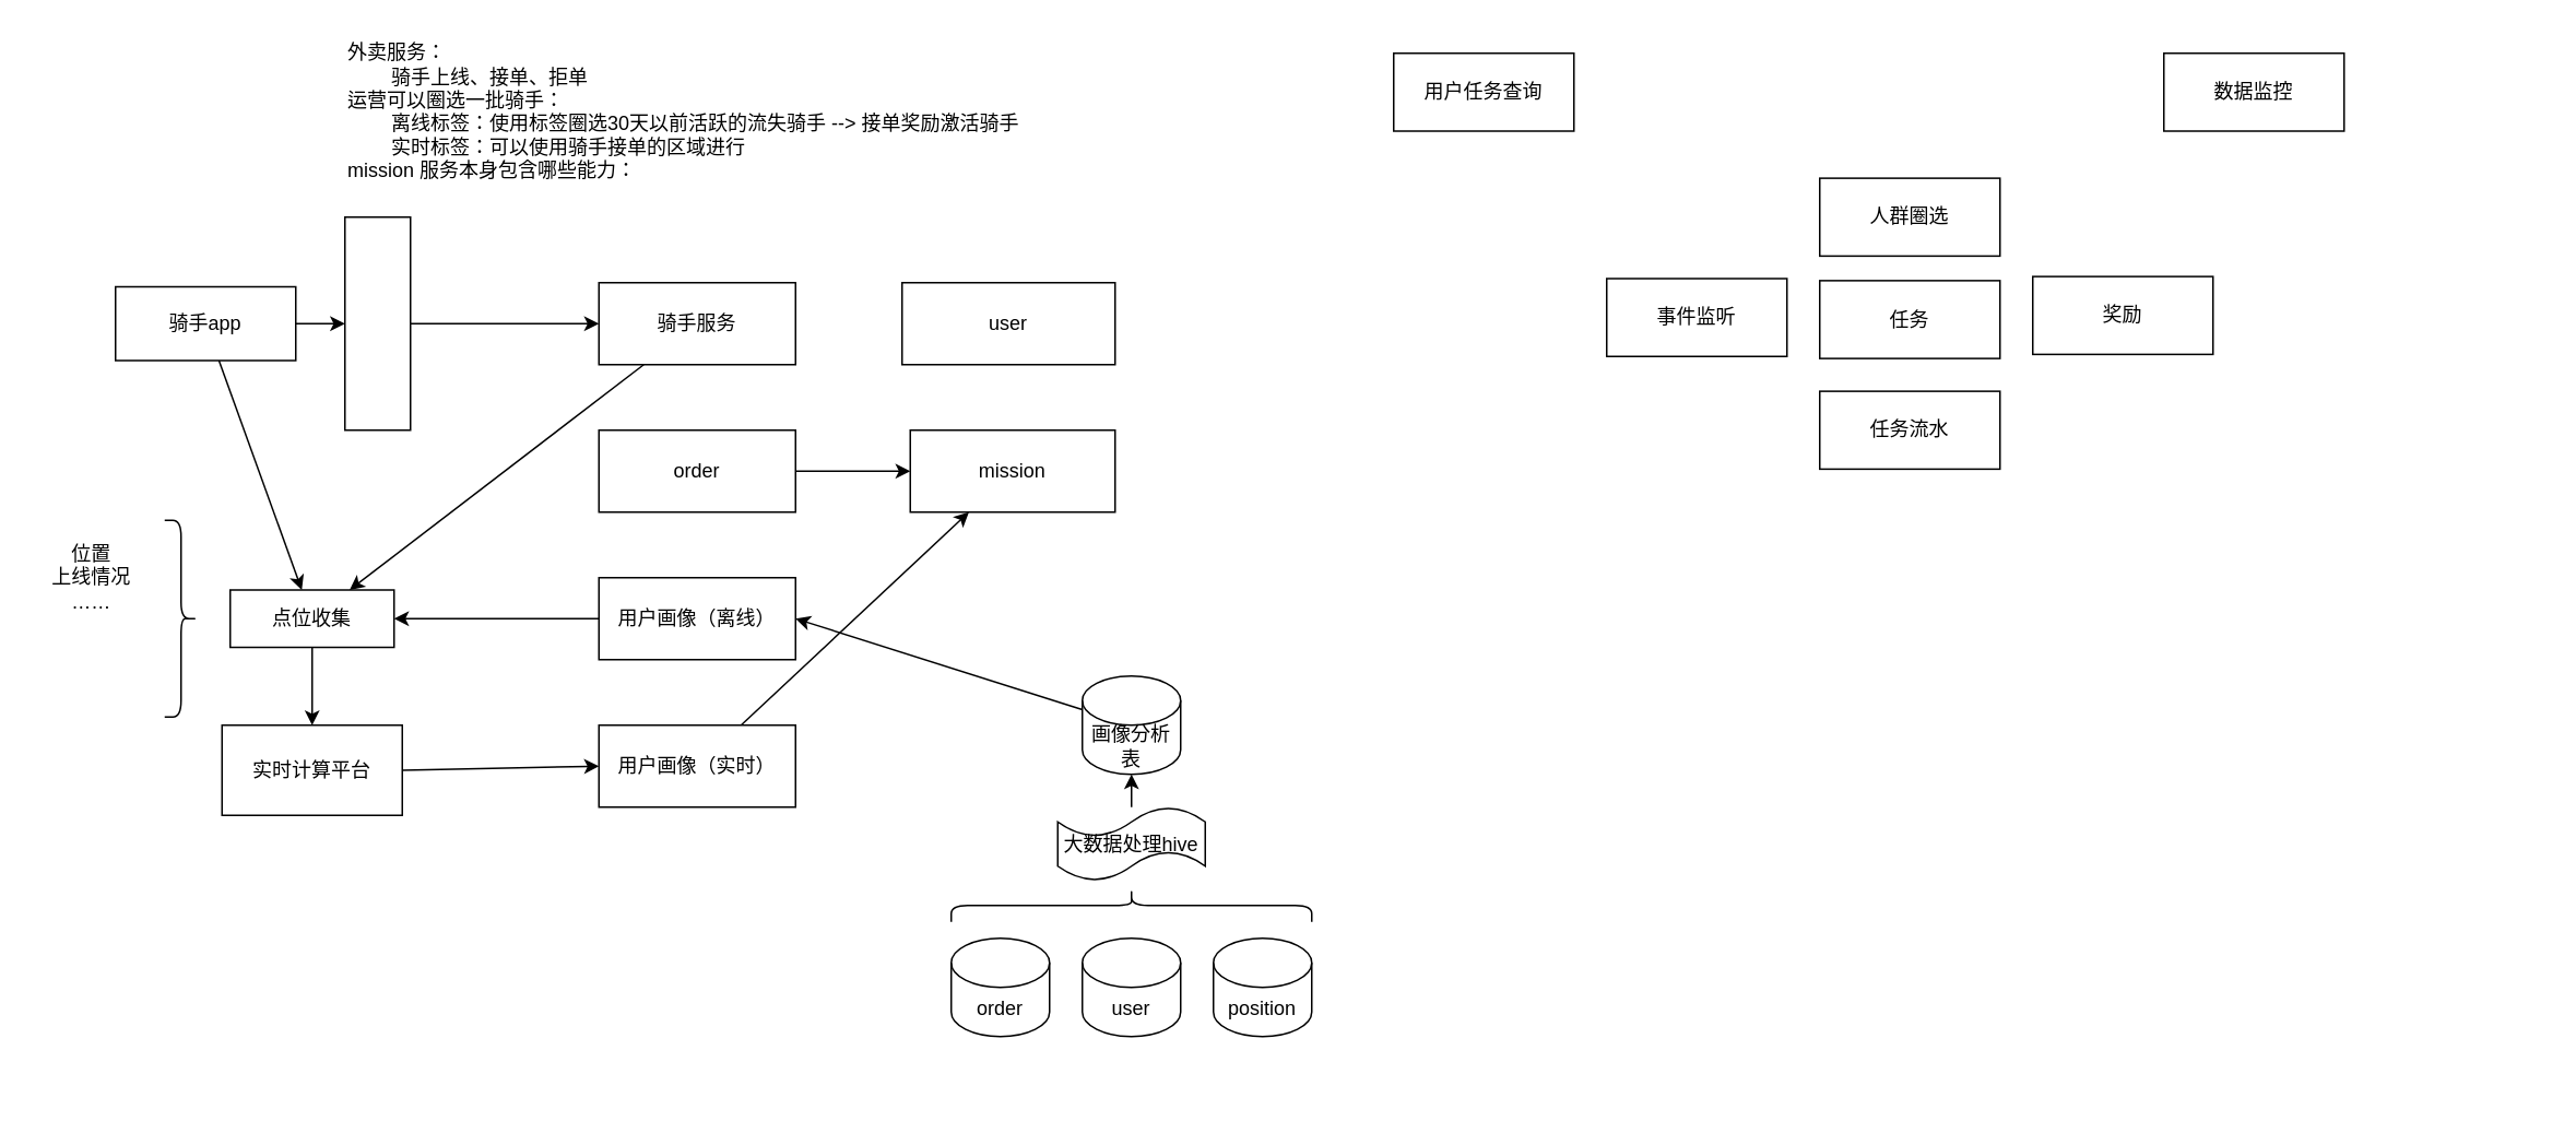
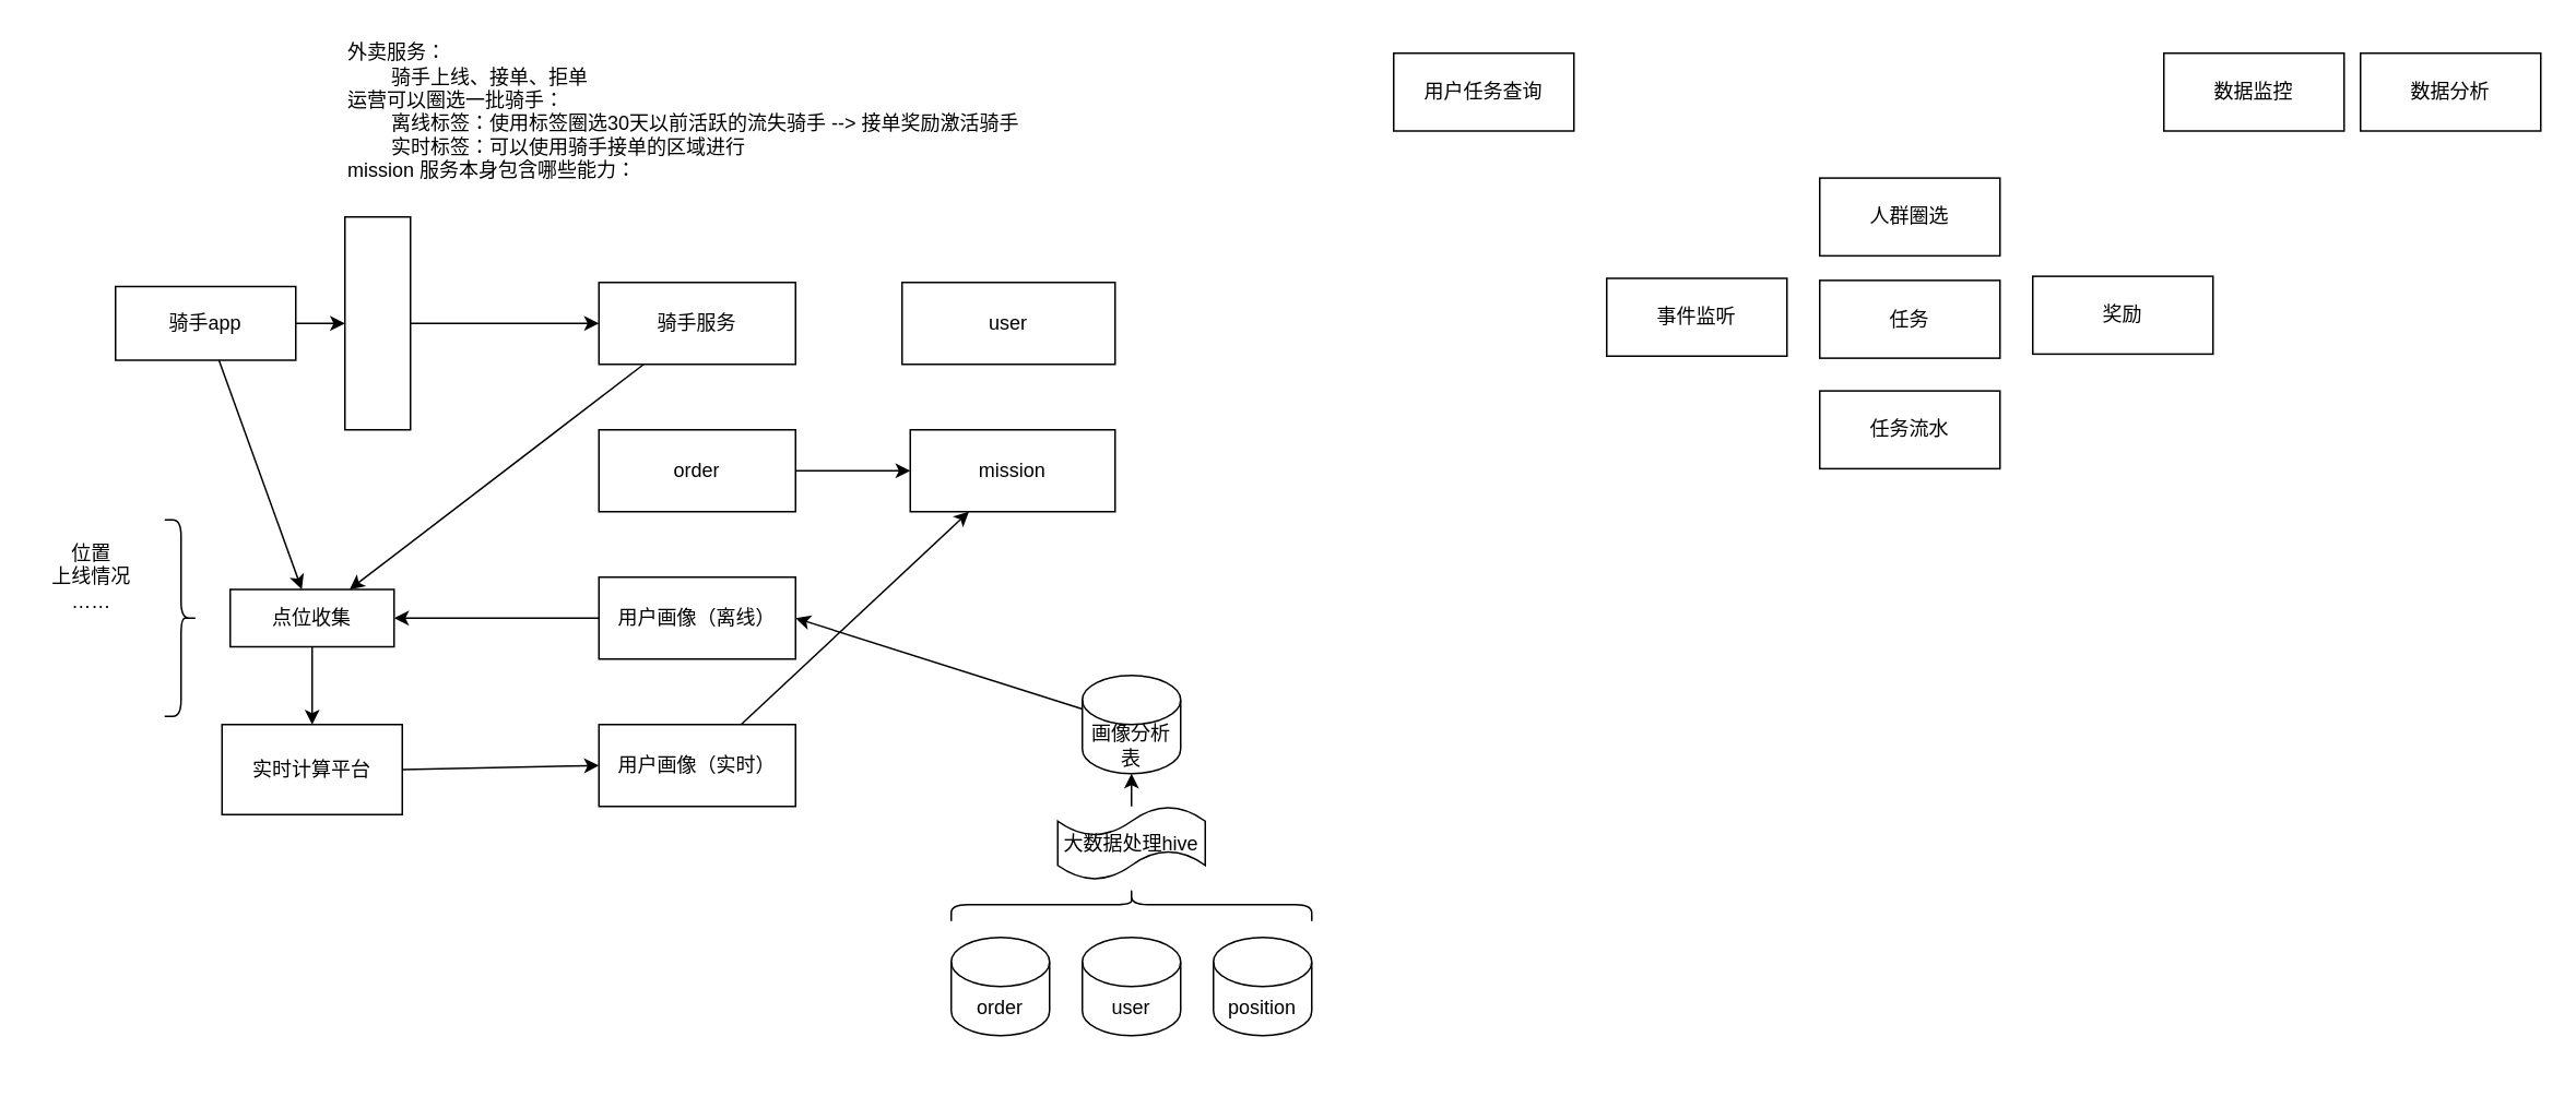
  <mxCell id="0" />
  <mxCell id="1" parent="0" />
  <mxCell id="2" value="外卖服务：&lt;div&gt;&lt;span style=&quot;white-space: pre;&quot;&gt;&#09;&lt;/span&gt;骑手上线、接单、拒单&lt;/div&gt;&lt;div&gt;运营可以圈选一批骑手：&lt;/div&gt;&lt;div&gt;&lt;span style=&quot;white-space: pre;&quot;&gt;&#09;&lt;/span&gt;离线标签：使用标签圈选30天以前活跃的流失骑手 --&amp;gt; 接单奖励激活骑手&lt;/div&gt;&lt;div&gt;&lt;span style=&quot;white-space: pre;&quot;&gt;&#09;&lt;/span&gt;实时标签：可以使用骑手接单的区域进行&lt;/div&gt;&lt;div&gt;mission 服务本身包含哪些能力：&lt;/div&gt;&lt;div&gt;&lt;span style=&quot;white-space: pre;&quot;&gt;&#09;&lt;/span&gt;&lt;br&gt;&lt;/div&gt;" style="text;html=1;align=left;verticalAlign=middle;resizable=0;points=[];autosize=1;strokeColor=none;fillColor=none;" vertex="1" parent="1"><mxGeometry x="210" y="20" width="430" height="110" as="geometry" /></mxCell>
  <mxCell id="3" value="mission" style="rounded=0;whiteSpace=wrap;html=1;" vertex="1" parent="1"><mxGeometry x="555" y="262" width="125" height="50" as="geometry" /></mxCell>
  <mxCell id="4" value="" style="edgeStyle=orthogonalEdgeStyle;rounded=0;orthogonalLoop=1;jettySize=auto;html=1;" edge="1" parent="1" source="5" target="3"><mxGeometry relative="1" as="geometry" /></mxCell>
  <mxCell id="5" value="order" style="rounded=0;whiteSpace=wrap;html=1;" vertex="1" parent="1"><mxGeometry x="365" y="262" width="120" height="50" as="geometry" /></mxCell>
  <mxCell id="6" value="" style="rounded=0;orthogonalLoop=1;jettySize=auto;html=1;" edge="1" parent="1" source="7" target="19"><mxGeometry relative="1" as="geometry"><mxPoint x="565" y="197" as="targetPoint" /></mxGeometry></mxCell>
  <mxCell id="7" value="骑手服务" style="rounded=0;whiteSpace=wrap;html=1;" vertex="1" parent="1"><mxGeometry x="365" y="172" width="120" height="50" as="geometry" /></mxCell>
  <mxCell id="8" value="" style="rounded=0;orthogonalLoop=1;jettySize=auto;html=1;" edge="1" parent="1" source="9" target="19"><mxGeometry relative="1" as="geometry"><mxPoint x="565" y="377" as="targetPoint" /></mxGeometry></mxCell>
  <mxCell id="9" value="用户画像（离线）" style="rounded=0;whiteSpace=wrap;html=1;" vertex="1" parent="1"><mxGeometry x="365" y="352" width="120" height="50" as="geometry" /></mxCell>
  <mxCell id="10" value="" style="edgeStyle=orthogonalEdgeStyle;rounded=0;orthogonalLoop=1;jettySize=auto;html=1;" edge="1" parent="1" source="12" target="14"><mxGeometry relative="1" as="geometry" /></mxCell>
  <mxCell id="11" value="" style="rounded=0;orthogonalLoop=1;jettySize=auto;html=1;" edge="1" parent="1" source="12" target="19"><mxGeometry relative="1" as="geometry"><mxPoint x="125" y="299.5" as="targetPoint" /></mxGeometry></mxCell>
  <mxCell id="12" value="骑手app" style="rounded=0;whiteSpace=wrap;html=1;" vertex="1" parent="1"><mxGeometry x="70" y="174.5" width="110" height="45" as="geometry" /></mxCell>
  <mxCell id="13" value="" style="edgeStyle=orthogonalEdgeStyle;rounded=0;orthogonalLoop=1;jettySize=auto;html=1;" edge="1" parent="1" source="14" target="7"><mxGeometry relative="1" as="geometry" /></mxCell>
  <mxCell id="14" value="" style="rounded=0;whiteSpace=wrap;html=1;" vertex="1" parent="1"><mxGeometry x="210" y="132" width="40" height="130" as="geometry" /></mxCell>
  <mxCell id="15" value="" style="rounded=0;orthogonalLoop=1;jettySize=auto;html=1;" edge="1" parent="1" source="16" target="3"><mxGeometry relative="1" as="geometry" /></mxCell>
  <mxCell id="16" value="用户画像（实时）" style="rounded=0;whiteSpace=wrap;html=1;" vertex="1" parent="1"><mxGeometry x="365" y="442" width="120" height="50" as="geometry" /></mxCell>
  <mxCell id="17" value="" style="rounded=0;orthogonalLoop=1;jettySize=auto;html=1;entryX=0;entryY=0.5;entryDx=0;entryDy=0;exitX=1;exitY=0.5;exitDx=0;exitDy=0;" edge="1" parent="1" source="24" target="16"><mxGeometry relative="1" as="geometry"><mxPoint x="225" y="457" as="sourcePoint" /><mxPoint x="250" y="482" as="targetPoint" /></mxGeometry></mxCell>
  <mxCell id="18" value="" style="edgeStyle=orthogonalEdgeStyle;rounded=0;orthogonalLoop=1;jettySize=auto;html=1;entryX=0.5;entryY=0;entryDx=0;entryDy=0;" edge="1" parent="1" source="19" target="24"><mxGeometry relative="1" as="geometry"><mxPoint x="190" y="432" as="targetPoint" /></mxGeometry></mxCell>
  <mxCell id="19" value="点位收集" style="rounded=0;whiteSpace=wrap;html=1;" vertex="1" parent="1"><mxGeometry x="140" y="359.5" width="100" height="35" as="geometry" /></mxCell>
  <mxCell id="20" value="order" style="shape=cylinder3;whiteSpace=wrap;html=1;boundedLbl=1;backgroundOutline=1;size=15;" vertex="1" parent="1"><mxGeometry x="580" y="572" width="60" height="60" as="geometry" /></mxCell>
  <mxCell id="21" value="user" style="rounded=0;whiteSpace=wrap;html=1;" vertex="1" parent="1"><mxGeometry x="550" y="172" width="130" height="50" as="geometry" /></mxCell>
  <mxCell id="22" value="user" style="shape=cylinder3;whiteSpace=wrap;html=1;boundedLbl=1;backgroundOutline=1;size=15;" vertex="1" parent="1"><mxGeometry x="660" y="572" width="60" height="60" as="geometry" /></mxCell>
  <mxCell id="23" value="position" style="shape=cylinder3;whiteSpace=wrap;html=1;boundedLbl=1;backgroundOutline=1;size=15;" vertex="1" parent="1"><mxGeometry x="740" y="572" width="60" height="60" as="geometry" /></mxCell>
  <mxCell id="24" value="实时计算平台" style="rounded=0;whiteSpace=wrap;html=1;" vertex="1" parent="1"><mxGeometry x="135" y="442" width="110" height="55" as="geometry" /></mxCell>
  <mxCell id="25" value="" style="shape=curlyBracket;whiteSpace=wrap;html=1;rounded=1;flipH=1;labelPosition=right;verticalLabelPosition=middle;align=left;verticalAlign=middle;" vertex="1" parent="1"><mxGeometry x="100" y="317" width="20" height="120" as="geometry" /></mxCell>
  <mxCell id="26" value="位置&lt;div&gt;上线情况&lt;/div&gt;&lt;div&gt;……&lt;/div&gt;" style="text;html=1;align=center;verticalAlign=middle;resizable=0;points=[];autosize=1;strokeColor=none;fillColor=none;" vertex="1" parent="1"><mxGeometry x="20" y="322" width="70" height="60" as="geometry" /></mxCell>
  <mxCell id="27" value="" style="shape=curlyBracket;whiteSpace=wrap;html=1;rounded=1;labelPosition=left;verticalLabelPosition=middle;align=right;verticalAlign=middle;rotation=90;" vertex="1" parent="1"><mxGeometry x="680" y="442" width="20" height="220" as="geometry" /></mxCell>
  <mxCell id="28" value="" style="edgeStyle=orthogonalEdgeStyle;rounded=0;orthogonalLoop=1;jettySize=auto;html=1;" edge="1" parent="1" source="29"><mxGeometry relative="1" as="geometry"><mxPoint x="690" y="472" as="targetPoint" /></mxGeometry></mxCell>
  <mxCell id="29" value="大数据处理hive" style="shape=tape;whiteSpace=wrap;html=1;" vertex="1" parent="1"><mxGeometry x="645" y="492" width="90" height="45" as="geometry" /></mxCell>
  <mxCell id="30" value="" style="rounded=0;orthogonalLoop=1;jettySize=auto;html=1;entryX=1;entryY=0.5;entryDx=0;entryDy=0;" edge="1" parent="1" source="31" target="9"><mxGeometry relative="1" as="geometry"><mxPoint x="570" y="402" as="targetPoint" /></mxGeometry></mxCell>
  <mxCell id="31" value="画像分析表" style="shape=cylinder3;whiteSpace=wrap;html=1;boundedLbl=1;backgroundOutline=1;size=15;" vertex="1" parent="1"><mxGeometry x="660" y="412" width="60" height="60" as="geometry" /></mxCell>
  <mxCell id="32" value="任务" style="rounded=0;whiteSpace=wrap;html=1;" vertex="1" parent="1"><mxGeometry x="1110" y="170.75" width="110" height="47.5" as="geometry" /></mxCell>
  <mxCell id="33" value="人群圈选" style="rounded=0;whiteSpace=wrap;html=1;" vertex="1" parent="1"><mxGeometry x="1110" y="108.25" width="110" height="47.5" as="geometry" /></mxCell>
  <mxCell id="34" value="事件监听" style="rounded=0;whiteSpace=wrap;html=1;" vertex="1" parent="1"><mxGeometry x="980" y="169.5" width="110" height="47.5" as="geometry" /></mxCell>
  <mxCell id="35" value="奖励" style="rounded=0;whiteSpace=wrap;html=1;" vertex="1" parent="1"><mxGeometry x="1240" y="168.25" width="110" height="47.5" as="geometry" /></mxCell>
  <mxCell id="36" value="任务流水" style="rounded=0;whiteSpace=wrap;html=1;" vertex="1" parent="1"><mxGeometry x="1110" y="238.25" width="110" height="47.5" as="geometry" /></mxCell>
  <mxCell id="37" value="用户任务查询" style="rounded=0;whiteSpace=wrap;html=1;" vertex="1" parent="1"><mxGeometry x="850" y="32" width="110" height="47.5" as="geometry" /></mxCell>
  <mxCell id="38" value="数据监控" style="rounded=0;whiteSpace=wrap;html=1;" vertex="1" parent="1"><mxGeometry x="1320" y="32" width="110" height="47.5" as="geometry" /></mxCell>
+ <mxCell id="39" value="数据分析" style="rounded=0;whiteSpace=wrap;html=1;" vertex="1" parent="1"><mxGeometry x="1440" y="32" width="110" height="47.5" as="geometry" /></mxCell>
